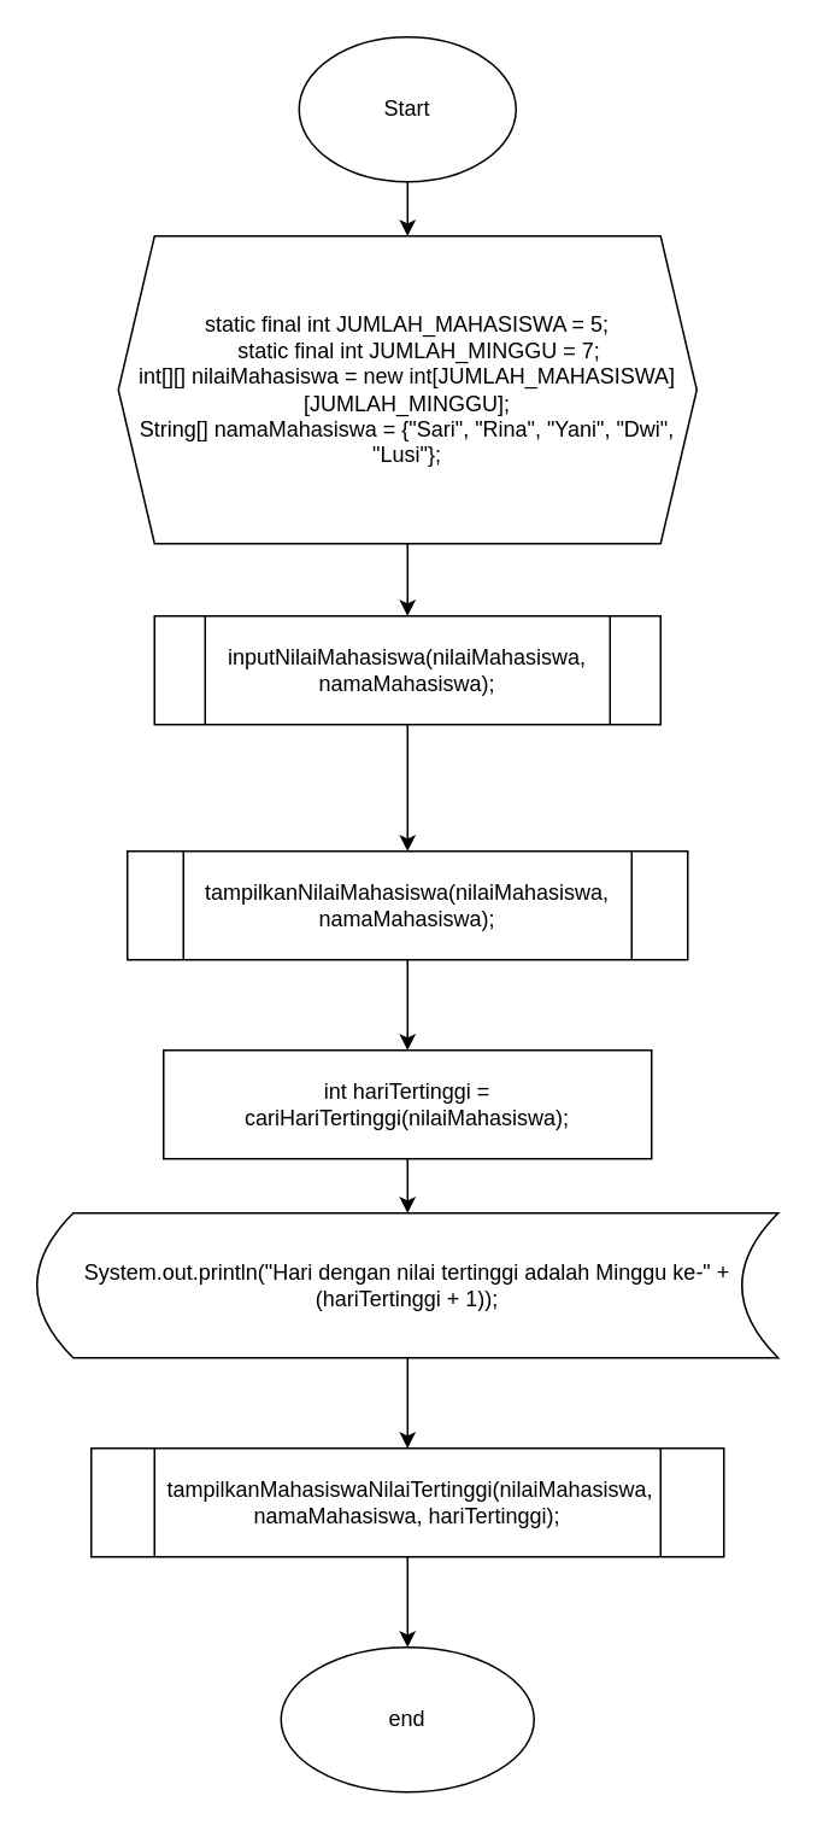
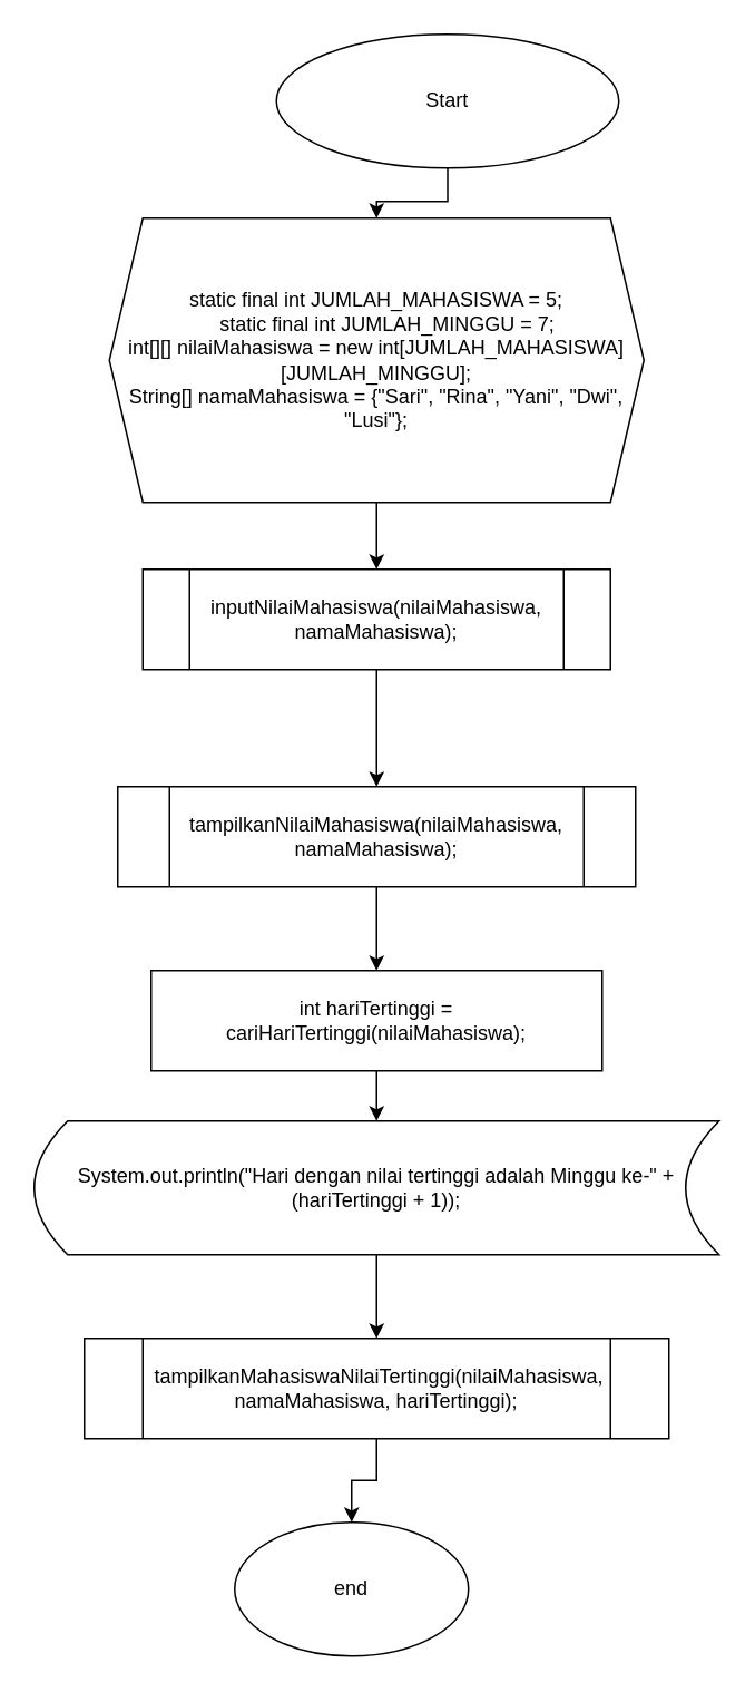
  <mxCell id="0" />
  <mxCell id="1" parent="0" />
  <mxCell id="2" value="" style="edgeStyle=orthogonalEdgeStyle;rounded=0;orthogonalLoop=1;jettySize=auto;html=1;" edge="1" parent="1" source="3" target="5"><mxGeometry relative="1" as="geometry" /></mxCell>
- <mxCell id="3" value="Start" style="ellipse;whiteSpace=wrap;html=1;" vertex="1" parent="1"><mxGeometry x="165" y="20" width="120" height="80" as="geometry" /></mxCell>
+ <mxCell id="3" value="Start" style="ellipse;whiteSpace=wrap;html=1;" vertex="1" parent="1"><mxGeometry x="165" y="20" width="205" height="80" as="geometry" /></mxCell>
  <mxCell id="4" value="" style="edgeStyle=orthogonalEdgeStyle;rounded=0;orthogonalLoop=1;jettySize=auto;html=1;" edge="1" parent="1" source="5" target="7"><mxGeometry relative="1" as="geometry" /></mxCell>
  <mxCell id="5" value="&lt;div&gt;&lt;div&gt;static final int JUMLAH_MAHASISWA = 5;&lt;/div&gt;&lt;div&gt;&amp;nbsp; &amp;nbsp; static final int JUMLAH_MINGGU = 7;&lt;/div&gt;&lt;/div&gt;&lt;div&gt;int[][] nilaiMahasiswa = new int[JUMLAH_MAHASISWA][JUMLAH_MINGGU];&lt;/div&gt;&lt;div&gt;String[] namaMahasiswa = {&quot;Sari&quot;, &quot;Rina&quot;, &quot;Yani&quot;, &quot;Dwi&quot;, &quot;Lusi&quot;};&lt;br&gt;&lt;/div&gt;" style="shape=hexagon;perimeter=hexagonPerimeter2;whiteSpace=wrap;html=1;fixedSize=1;" vertex="1" parent="1"><mxGeometry x="65" y="130" width="320" height="170" as="geometry" /></mxCell>
  <mxCell id="6" value="" style="edgeStyle=orthogonalEdgeStyle;rounded=0;orthogonalLoop=1;jettySize=auto;html=1;" edge="1" parent="1" source="7" target="9"><mxGeometry relative="1" as="geometry" /></mxCell>
  <mxCell id="7" value="inputNilaiMahasiswa(nilaiMahasiswa, namaMahasiswa);" style="shape=process;whiteSpace=wrap;html=1;backgroundOutline=1;" vertex="1" parent="1"><mxGeometry x="85" y="340" width="280" height="60" as="geometry" /></mxCell>
  <mxCell id="8" value="" style="edgeStyle=orthogonalEdgeStyle;rounded=0;orthogonalLoop=1;jettySize=auto;html=1;" edge="1" parent="1" source="9" target="11"><mxGeometry relative="1" as="geometry" /></mxCell>
  <mxCell id="9" value="tampilkanNilaiMahasiswa(nilaiMahasiswa, namaMahasiswa);" style="shape=process;whiteSpace=wrap;html=1;backgroundOutline=1;" vertex="1" parent="1"><mxGeometry x="70" y="470" width="310" height="60" as="geometry" /></mxCell>
  <mxCell id="10" value="" style="edgeStyle=orthogonalEdgeStyle;rounded=0;orthogonalLoop=1;jettySize=auto;html=1;" edge="1" parent="1" source="11" target="13"><mxGeometry relative="1" as="geometry" /></mxCell>
  <mxCell id="11" value="int hariTertinggi = cariHariTertinggi(nilaiMahasiswa);" style="whiteSpace=wrap;html=1;" vertex="1" parent="1"><mxGeometry x="90" y="580" width="270" height="60" as="geometry" /></mxCell>
  <mxCell id="12" value="" style="edgeStyle=orthogonalEdgeStyle;rounded=0;orthogonalLoop=1;jettySize=auto;html=1;" edge="1" parent="1" source="13" target="15"><mxGeometry relative="1" as="geometry" /></mxCell>
  <mxCell id="13" value="System.out.println(&quot;Hari dengan nilai tertinggi adalah Minggu ke-&quot; + (hariTertinggi + 1));" style="shape=dataStorage;whiteSpace=wrap;html=1;fixedSize=1;" vertex="1" parent="1"><mxGeometry x="20" y="670" width="410" height="80" as="geometry" /></mxCell>
  <mxCell id="14" value="" style="edgeStyle=orthogonalEdgeStyle;rounded=0;orthogonalLoop=1;jettySize=auto;html=1;" edge="1" parent="1" source="15" target="16"><mxGeometry relative="1" as="geometry" /></mxCell>
  <mxCell id="15" value="&amp;nbsp;tampilkanMahasiswaNilaiTertinggi(nilaiMahasiswa, namaMahasiswa, hariTertinggi);" style="shape=process;whiteSpace=wrap;html=1;backgroundOutline=1;" vertex="1" parent="1"><mxGeometry x="50" y="800" width="350" height="60" as="geometry" /></mxCell>
- <mxCell id="16" value="end" style="ellipse;whiteSpace=wrap;html=1;" vertex="1" parent="1"><mxGeometry x="155" y="910" width="140" height="80" as="geometry" /></mxCell>
+ <mxCell id="16" value="end" style="ellipse;whiteSpace=wrap;html=1;" vertex="1" parent="1"><mxGeometry x="140" y="910" width="140" height="80" as="geometry" /></mxCell>
